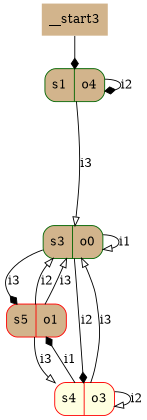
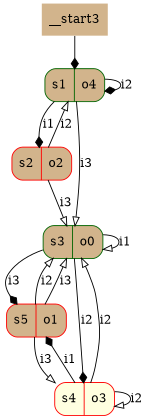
  digraph {
    node [color=red fillcolor=tan shape=record style="rounded,filled"]
    edge [arrowhead=onormal]
    n1 [color=darkgreen label="s1|o4"]
+   n2 [label="s2|o2"]
    n3 [color=darkgreen label="s3|o0"]
    n4 [label="s5|o1"]
    n5 [fillcolor=lightyellow label="s4|o3"]
    n6 [label=__start3 shape=none style=filled]
    n1 -> n1 [arrowhead=diamond label=i2]
+   n1 -> n2 [arrowhead=diamond label=i1]
    n1 -> n3 [label=i3]
+   n2 -> n1 [label=i2]
+   n2 -> n3 [label=i3]
    n3 -> n3 [label=i1]
    n3 -> n4 [arrowhead=diamond label=i3]
    n3 -> n5 [arrowhead=diamond label=i2]
    n4 -> n3 [label=i2]
    n4 -> n3 [label=i3]
    n4 -> n5 [label=i3]
-   n5 -> n3 [label=i3]
+   n5 -> n3 [label=i2]
    n5 -> n4 [arrowhead=diamond label=i1]
    n5 -> n5 [label=i2]
    n6 -> n1 [arrowhead=diamond]
  }
